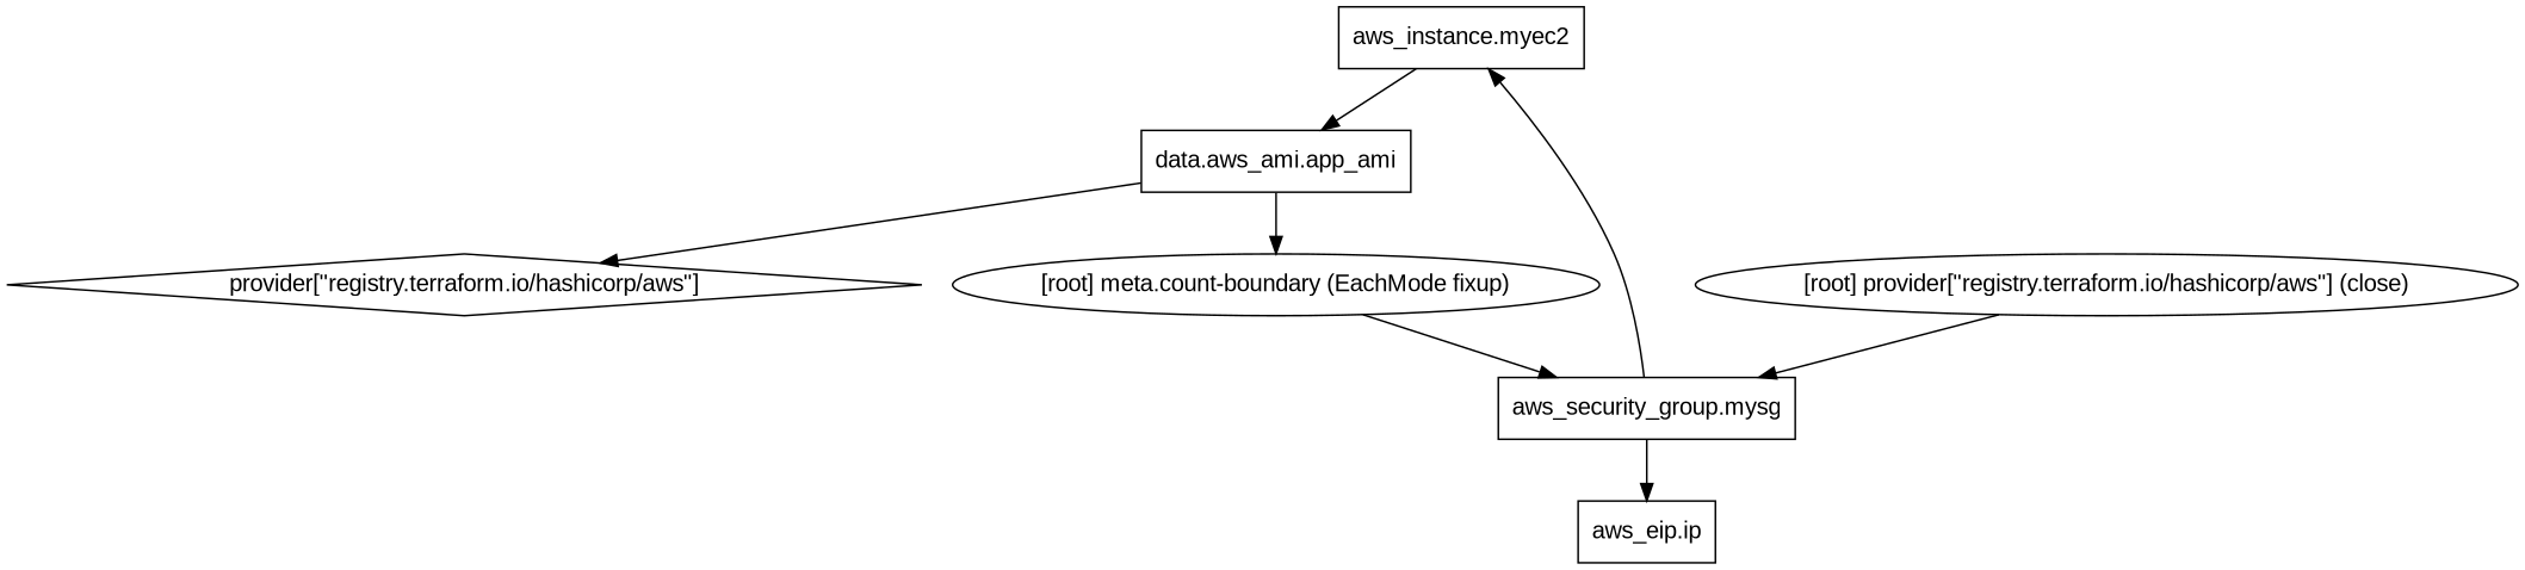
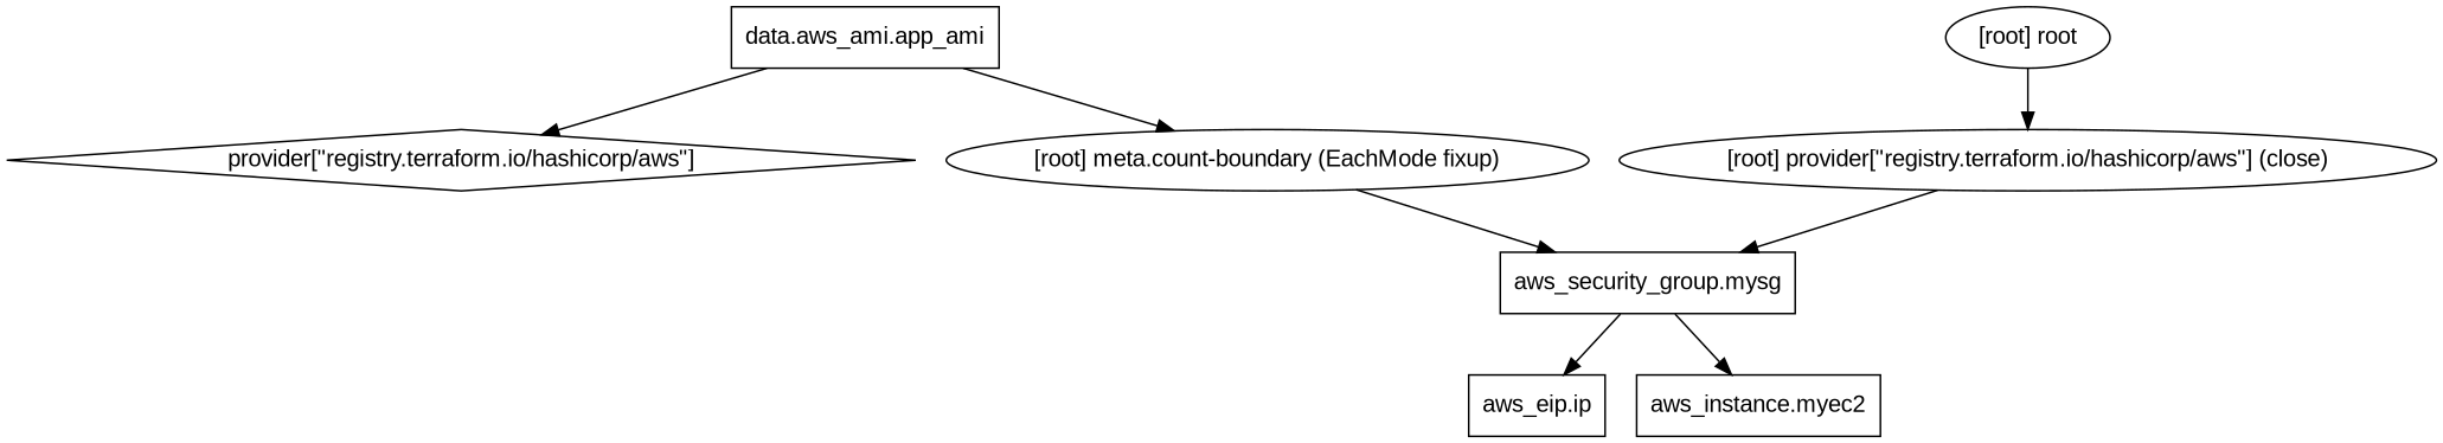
  digraph {
    compound=true
    fontname="Liberation Sans"
    newrank=true
    node [fontname="Liberation Sans" shape=box]
    edge [fontname="Liberation Sans"]
    n1 [label="aws_eip.ip"]
    n2 [label="aws_instance.myec2"]
    n3 [label="data.aws_ami.app_ami"]
    n4 [label="aws_security_group.mysg"]
    n5 [label="provider[\"registry.terraform.io/hashicorp/aws\"]" shape=diamond]
    "[root] meta.count-boundary (EachMode fixup)" [shape=""]
    "[root] provider[\"registry.terraform.io/hashicorp/aws\"] (close)" [shape=""]
+   "[root] root" [shape=""]
    subgraph sub_1 {
      n1
      n2
      n3
      n4
      n5
      "[root] meta.count-boundary (EachMode fixup)"
      "[root] provider[\"registry.terraform.io/hashicorp/aws\"] (close)"
+     "[root] root"
    }
-   n2 -> n3
    n3 -> n5
    n3 -> "[root] meta.count-boundary (EachMode fixup)"
    n4 -> n1
    n4 -> n2
    "[root] meta.count-boundary (EachMode fixup)" -> n4
    "[root] provider[\"registry.terraform.io/hashicorp/aws\"] (close)" -> n4
+   "[root] root" -> "[root] provider[\"registry.terraform.io/hashicorp/aws\"] (close)"
  }
